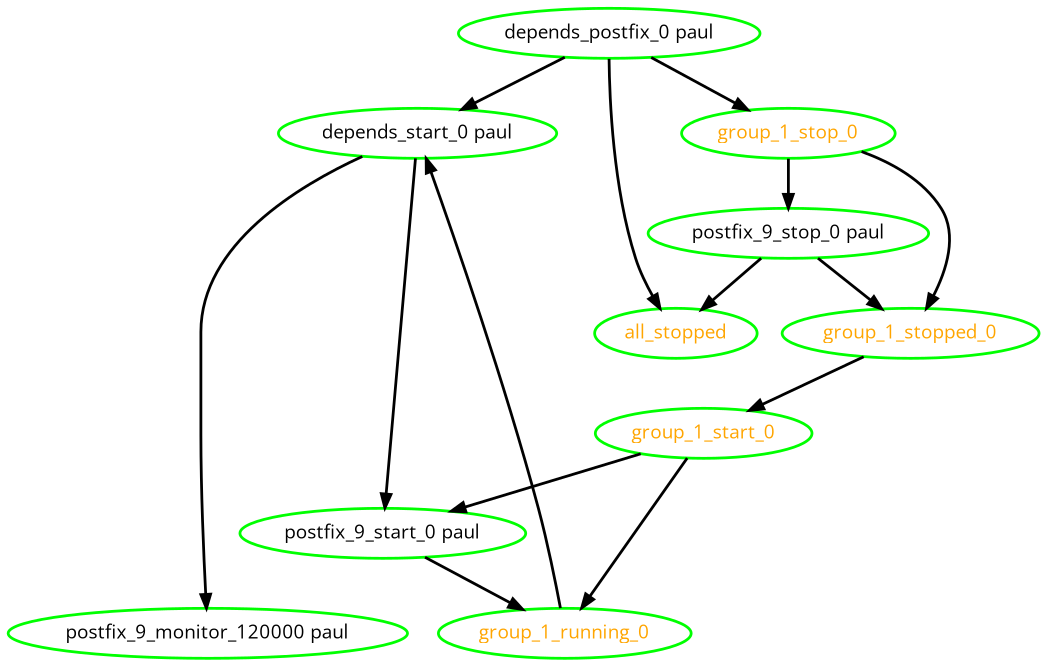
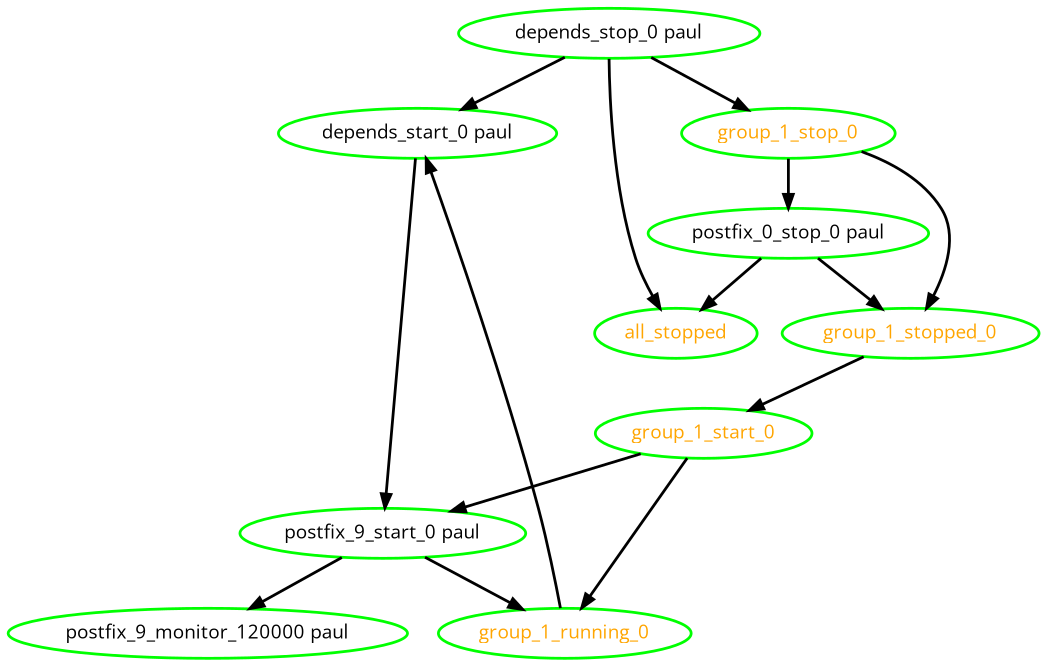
  digraph {
    fontname="Open Sans"
    node [color=green fontcolor=black fontname="Open Sans" style=bold]
    edge [fontname="Open Sans" style=bold]
    "depends_start_0 paul"
    "postfix_9_start_0 paul"
-   "depends_stop_0 paul" [label="depends_postfix_0 paul"]
+   "depends_stop_0 paul"
    all_stopped [fontcolor=orange]
    group_1_stop_0 [fontcolor=orange]
    group_1_stopped_0 [fontcolor=orange]
-   "postfix_9_stop_0 paul"
+   "postfix_9_stop_0 paul" [label="postfix_0_stop_0 paul"]
    group_1_start_0 [fontcolor=orange]
    group_1_running_0 [fontcolor=orange]
    "postfix_9_monitor_120000 paul"
    "depends_start_0 paul" -> "postfix_9_start_0 paul"
    "postfix_9_start_0 paul" -> group_1_running_0
-   "depends_start_0 paul" -> "postfix_9_monitor_120000 paul"
+   "postfix_9_start_0 paul" -> "postfix_9_monitor_120000 paul"
    "depends_stop_0 paul" -> "depends_start_0 paul"
    "depends_stop_0 paul" -> all_stopped
    "depends_stop_0 paul" -> group_1_stop_0
    group_1_stop_0 -> group_1_stopped_0
    group_1_stop_0 -> "postfix_9_stop_0 paul"
    group_1_stopped_0 -> group_1_start_0
    "postfix_9_stop_0 paul" -> all_stopped
    "postfix_9_stop_0 paul" -> group_1_stopped_0
    group_1_start_0 -> "postfix_9_start_0 paul"
    group_1_start_0 -> group_1_running_0
    group_1_running_0 -> "depends_start_0 paul"
  }
